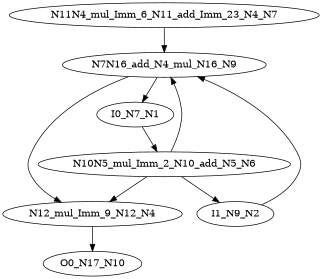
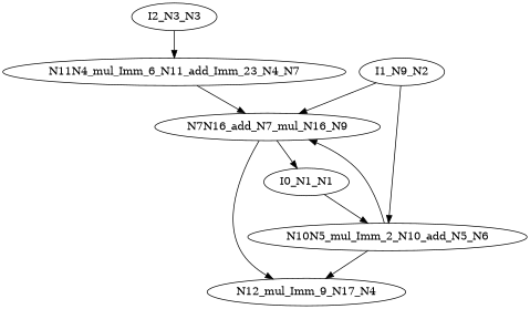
  digraph {
    node [color=black ntype=operation]
-   n1 [label=O0_N17_N10 ntype=outvar]
-   n2 [label=N7N16_add_N4_mul_N16_N9]
-   n3 [label=N12_mul_Imm_9_N12_N4]
-   n4 [label=I0_N7_N1 ntype=invar]
+   n2 [label=N7N16_add_N7_mul_N16_N9]
+   n3 [label=N12_mul_Imm_9_N17_N4]
+   n4 [label=I0_N1_N1 ntype=invar]
    n5 [label=N10N5_mul_Imm_2_N10_add_N5_N6]
    n6 [label=I1_N9_N2 ntype=invar]
+   n7 [label=I2_N3_N3 ntype=invar]
    n8 [label=N11N4_mul_Imm_6_N11_add_Imm_23_N4_N7]
    n2 -> n3
    n2 -> n4
-   n3 -> n1
    n4 -> n5
    n5 -> n2
    n5 -> n3
    n6 -> n2
-   n5 -> n6
+   n6 -> n5
+   n7 -> n8
    n8 -> n2
  }
